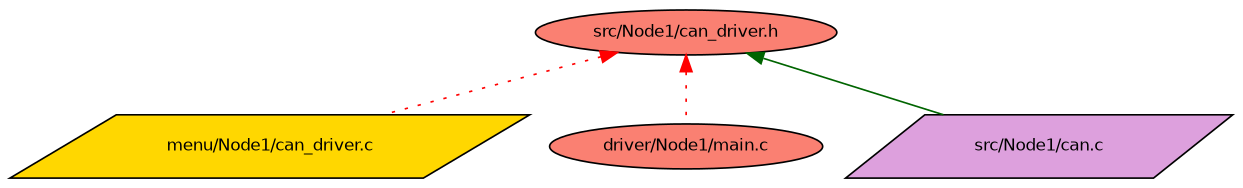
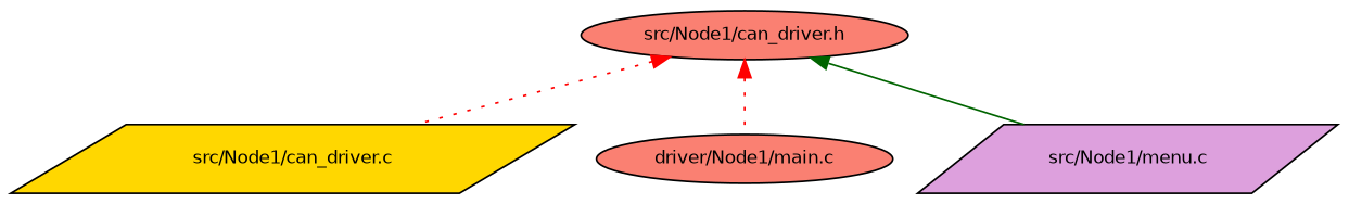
  digraph {
    node [color=black fillcolor=salmon fontname=Helvetica fontsize=10 shape=ellipse style=filled]
    edge [color=red dir=back fontname=Helvetica fontsize=10 labelfontname=Helvetica labelfontsize=10 style=dotted]
    n1 [fontcolor=black height=0.2 label="src/Node1/can_driver.h" width=0.4]
-   n2 [fillcolor=gold height=0.2 label="menu/Node1/can_driver.c" shape=parallelogram width=0.4]
+   n2 [fillcolor=gold height=0.2 label="src/Node1/can_driver.c" shape=parallelogram width=0.4]
    n3 [height=0.2 label="driver/Node1/main.c" width=0.4]
-   n4 [fillcolor=plum height=0.2 label="src/Node1/can.c" shape=parallelogram width=0.4]
+   n4 [fillcolor=plum height=0.2 label="src/Node1/menu.c" shape=parallelogram width=0.4]
    n1 -> n2
    n1 -> n3
    n1 -> n4 [color=darkgreen style=solid]
  }
